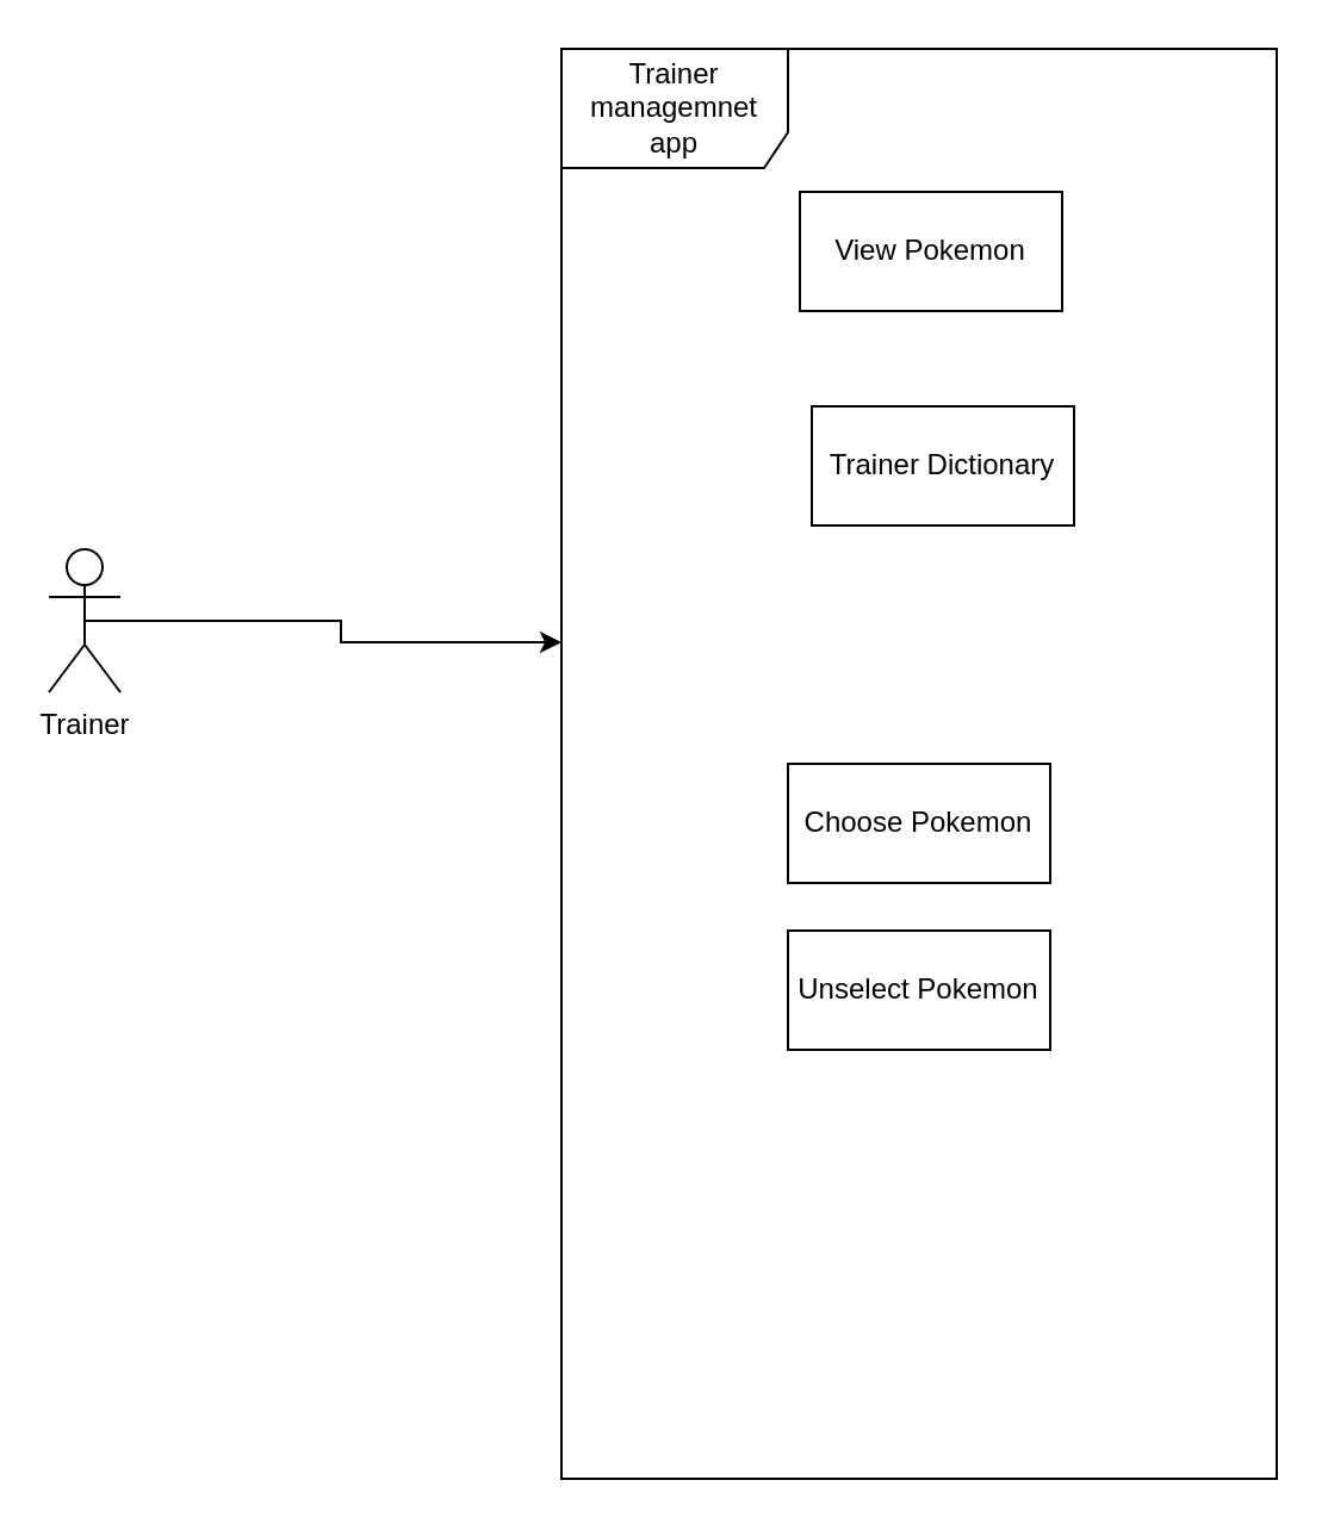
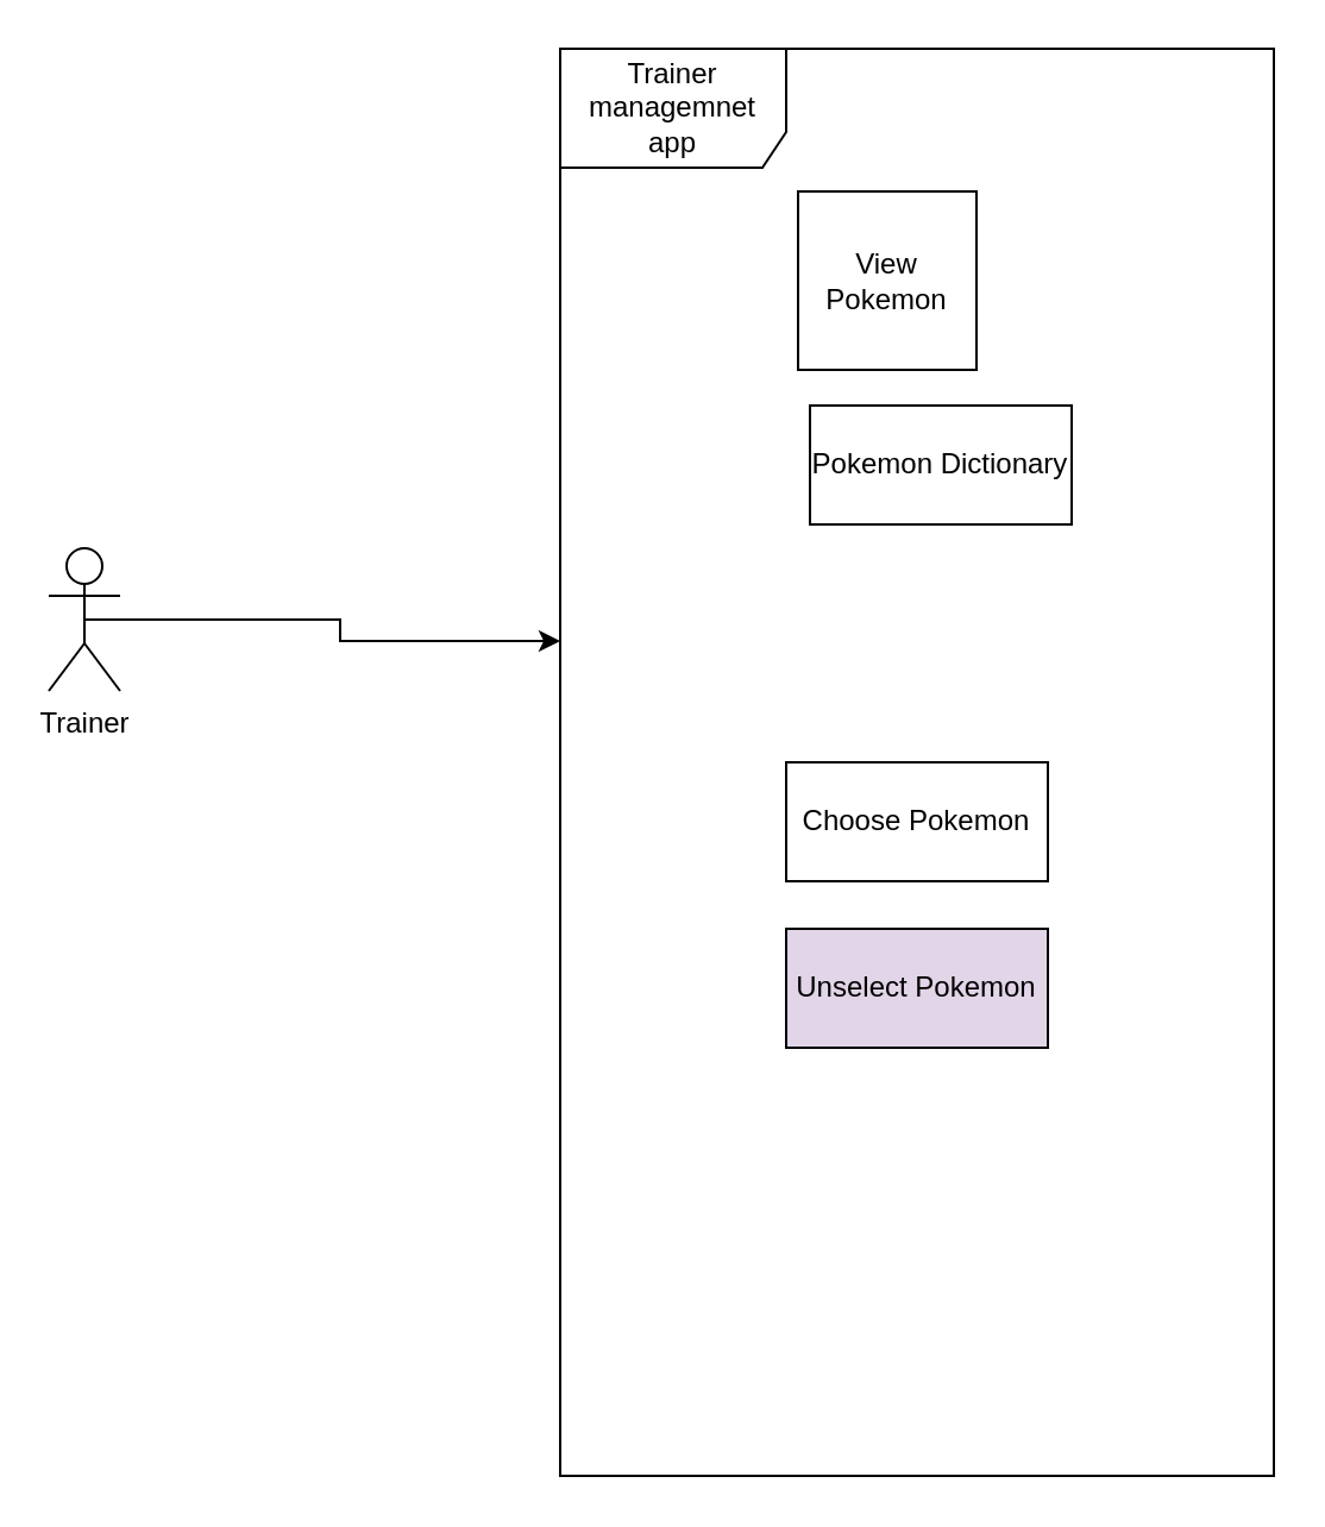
  <mxCell id="0" />
  <mxCell id="1" parent="0" />
  <mxCell id="2" style="edgeStyle=orthogonalEdgeStyle;rounded=0;orthogonalLoop=1;jettySize=auto;html=1;exitX=0.5;exitY=0.5;exitDx=0;exitDy=0;exitPerimeter=0;entryX=0;entryY=0.415;entryDx=0;entryDy=0;entryPerimeter=0;" edge="1" parent="1" source="3" target="4"><mxGeometry relative="1" as="geometry" /></mxCell>
  <mxCell id="3" value="Trainer&lt;br&gt;" style="shape=umlActor;verticalLabelPosition=bottom;verticalAlign=top;html=1;" vertex="1" parent="1"><mxGeometry x="20" y="230" width="30" height="60" as="geometry" /></mxCell>
  <mxCell id="4" value="Trainer managemnet app" style="shape=umlFrame;whiteSpace=wrap;html=1;pointerEvents=0;width=95;height=50;" vertex="1" parent="1"><mxGeometry x="235" y="20" width="300" height="600" as="geometry" /></mxCell>
- <mxCell id="5" value="View Pokemon" style="html=1;whiteSpace=wrap;" vertex="1" parent="1"><mxGeometry x="335" y="80" width="110" height="50" as="geometry" /></mxCell>
- <mxCell id="6" value="Trainer Dictionary" style="html=1;whiteSpace=wrap;" vertex="1" parent="1"><mxGeometry x="340" y="170" width="110" height="50" as="geometry" /></mxCell>
+ <mxCell id="5" value="View Pokemon" style="html=1;whiteSpace=wrap;" vertex="1" parent="1"><mxGeometry x="335" y="80" width="75" height="75" as="geometry" /></mxCell>
+ <mxCell id="6" value="Pokemon Dictionary" style="html=1;whiteSpace=wrap;" vertex="1" parent="1"><mxGeometry x="340" y="170" width="110" height="50" as="geometry" /></mxCell>
  <mxCell id="7" value="Choose Pokemon" style="html=1;whiteSpace=wrap;" vertex="1" parent="1"><mxGeometry x="330" y="320" width="110" height="50" as="geometry" /></mxCell>
- <mxCell id="8" value="Unselect Pokemon" style="html=1;whiteSpace=wrap;" vertex="1" parent="1"><mxGeometry x="330" y="390" width="110" height="50" as="geometry" /></mxCell>
+ <mxCell id="8" value="Unselect Pokemon" style="html=1;whiteSpace=wrap;fillColor=#e1d5e7;" vertex="1" parent="1"><mxGeometry x="330" y="390" width="110" height="50" as="geometry" /></mxCell>
